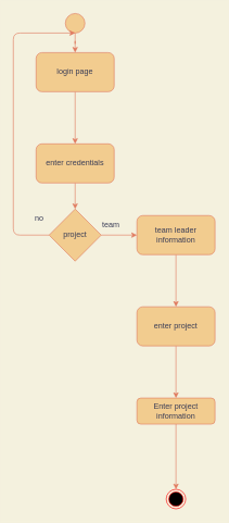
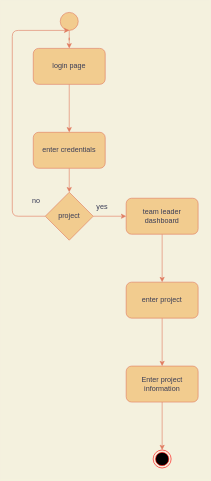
  <mxCell id="0" />
  <mxCell id="1" parent="0" />
  <mxCell id="2" style="edgeStyle=orthogonalEdgeStyle;curved=0;rounded=1;sketch=0;orthogonalLoop=1;jettySize=auto;html=1;fontColor=#393C56;strokeColor=#E07A5F;fillColor=#F2CC8F;" parent="1" source="3" target="5" edge="1"><mxGeometry relative="1" as="geometry"><mxPoint x="115" y="110" as="targetPoint" /></mxGeometry></mxCell>
  <mxCell id="3" value="" style="ellipse;whiteSpace=wrap;html=1;aspect=fixed;rounded=0;sketch=0;fontColor=#393C56;strokeColor=#E07A5F;fillColor=#F2CC8F;" parent="1" vertex="1"><mxGeometry x="100" y="20" width="30" height="30" as="geometry" /></mxCell>
  <mxCell id="4" value="" style="edgeStyle=orthogonalEdgeStyle;curved=0;rounded=1;sketch=0;orthogonalLoop=1;jettySize=auto;html=1;fontColor=#393C56;strokeColor=#E07A5F;fillColor=#F2CC8F;" parent="1" source="5" target="7" edge="1"><mxGeometry relative="1" as="geometry" /></mxCell>
  <mxCell id="5" value="login page" style="rounded=1;whiteSpace=wrap;html=1;sketch=0;fontColor=#393C56;strokeColor=#E07A5F;fillColor=#F2CC8F;" parent="1" vertex="1"><mxGeometry x="55" y="80" width="120" height="60" as="geometry" /></mxCell>
  <mxCell id="6" style="edgeStyle=orthogonalEdgeStyle;curved=0;rounded=1;sketch=0;orthogonalLoop=1;jettySize=auto;html=1;entryX=0.5;entryY=0;entryDx=0;entryDy=0;fontColor=#393C56;strokeColor=#E07A5F;fillColor=#F2CC8F;" parent="1" source="7" target="10" edge="1"><mxGeometry relative="1" as="geometry" /></mxCell>
  <mxCell id="7" value="enter credentials" style="whiteSpace=wrap;html=1;fillColor=#F2CC8F;strokeColor=#E07A5F;fontColor=#393C56;rounded=1;sketch=0;" parent="1" vertex="1"><mxGeometry x="55" y="220" width="120" height="60" as="geometry" /></mxCell>
  <mxCell id="8" style="edgeStyle=orthogonalEdgeStyle;curved=0;rounded=1;sketch=0;orthogonalLoop=1;jettySize=auto;html=1;fontColor=#393C56;strokeColor=#E07A5F;fillColor=#F2CC8F;" parent="1" source="10" edge="1"><mxGeometry relative="1" as="geometry"><mxPoint x="115" y="50" as="targetPoint" /><Array as="points"><mxPoint x="20" y="360" /><mxPoint x="20" y="50" /></Array></mxGeometry></mxCell>
  <mxCell id="9" style="edgeStyle=orthogonalEdgeStyle;curved=0;rounded=1;sketch=0;orthogonalLoop=1;jettySize=auto;html=1;fontColor=#393C56;strokeColor=#E07A5F;fillColor=#F2CC8F;" parent="1" source="10" target="14" edge="1"><mxGeometry relative="1" as="geometry"><mxPoint x="210" y="360" as="targetPoint" /></mxGeometry></mxCell>
  <mxCell id="10" value="project" style="rhombus;whiteSpace=wrap;html=1;rounded=0;sketch=0;fontColor=#393C56;strokeColor=#E07A5F;fillColor=#F2CC8F;" parent="1" vertex="1"><mxGeometry x="75" y="320" width="80" height="80" as="geometry" /></mxCell>
- <mxCell id="11" value="team" style="text;html=1;strokeColor=none;fillColor=none;align=center;verticalAlign=middle;whiteSpace=wrap;rounded=0;sketch=0;fontColor=#393C56;" parent="1" vertex="1"><mxGeometry x="140" y="330" width="60" height="30" as="geometry" /></mxCell>
+ <mxCell id="11" value="yes" style="text;html=1;strokeColor=none;fillColor=none;align=center;verticalAlign=middle;whiteSpace=wrap;rounded=0;sketch=0;fontColor=#393C56;" parent="1" vertex="1"><mxGeometry x="140" y="330" width="60" height="30" as="geometry" /></mxCell>
  <mxCell id="12" value="no" style="text;html=1;strokeColor=none;fillColor=none;align=center;verticalAlign=middle;whiteSpace=wrap;rounded=0;sketch=0;fontColor=#393C56;" parent="1" vertex="1"><mxGeometry x="30" y="320" width="60" height="30" as="geometry" /></mxCell>
  <mxCell id="13" value="" style="edgeStyle=orthogonalEdgeStyle;curved=0;rounded=1;sketch=0;orthogonalLoop=1;jettySize=auto;html=1;fontColor=#393C56;strokeColor=#E07A5F;fillColor=#F2CC8F;" parent="1" source="14" target="16" edge="1"><mxGeometry relative="1" as="geometry" /></mxCell>
- <mxCell id="14" value="team leader information" style="rounded=1;whiteSpace=wrap;html=1;sketch=0;fontColor=#393C56;strokeColor=#E07A5F;fillColor=#F2CC8F;" parent="1" vertex="1"><mxGeometry x="210" y="330" width="120" height="60" as="geometry" /></mxCell>
+ <mxCell id="14" value="team leader dashboard" style="rounded=1;whiteSpace=wrap;html=1;sketch=0;fontColor=#393C56;strokeColor=#E07A5F;fillColor=#F2CC8F;" parent="1" vertex="1"><mxGeometry x="210" y="330" width="120" height="60" as="geometry" /></mxCell>
  <mxCell id="15" value="" style="edgeStyle=orthogonalEdgeStyle;curved=0;rounded=1;sketch=0;orthogonalLoop=1;jettySize=auto;html=1;fontColor=#393C56;strokeColor=#E07A5F;fillColor=#F2CC8F;" parent="1" source="16" target="18" edge="1"><mxGeometry relative="1" as="geometry" /></mxCell>
  <mxCell id="16" value="enter project" style="whiteSpace=wrap;html=1;fillColor=#F2CC8F;strokeColor=#E07A5F;fontColor=#393C56;rounded=1;sketch=0;" parent="1" vertex="1"><mxGeometry x="210" y="470" width="120" height="60" as="geometry" /></mxCell>
  <mxCell id="17" value="" style="edgeStyle=orthogonalEdgeStyle;curved=0;rounded=1;sketch=0;orthogonalLoop=1;jettySize=auto;html=1;fontColor=#393C56;strokeColor=#E07A5F;fillColor=#F2CC8F;" parent="1" source="18" edge="1"><mxGeometry relative="1" as="geometry"><mxPoint x="270" y="750" as="targetPoint" /></mxGeometry></mxCell>
- <mxCell id="18" value="Enter project information" style="whiteSpace=wrap;html=1;fillColor=#F2CC8F;strokeColor=#E07A5F;fontColor=#393C56;rounded=1;sketch=0;" parent="1" vertex="1"><mxGeometry x="210" y="610" width="120" height="40" as="geometry" /></mxCell>
+ <mxCell id="18" value="Enter project information" style="whiteSpace=wrap;html=1;fillColor=#F2CC8F;strokeColor=#E07A5F;fontColor=#393C56;rounded=1;sketch=0;" parent="1" vertex="1"><mxGeometry x="210" y="610" width="120" height="60" as="geometry" /></mxCell>
  <mxCell id="19" value="" style="ellipse;html=1;shape=endState;fillColor=#000000;strokeColor=#ff0000;rounded=0;sketch=0;fontColor=#393C56;" parent="1" vertex="1"><mxGeometry x="255" y="750" width="30" height="30" as="geometry" /></mxCell>
